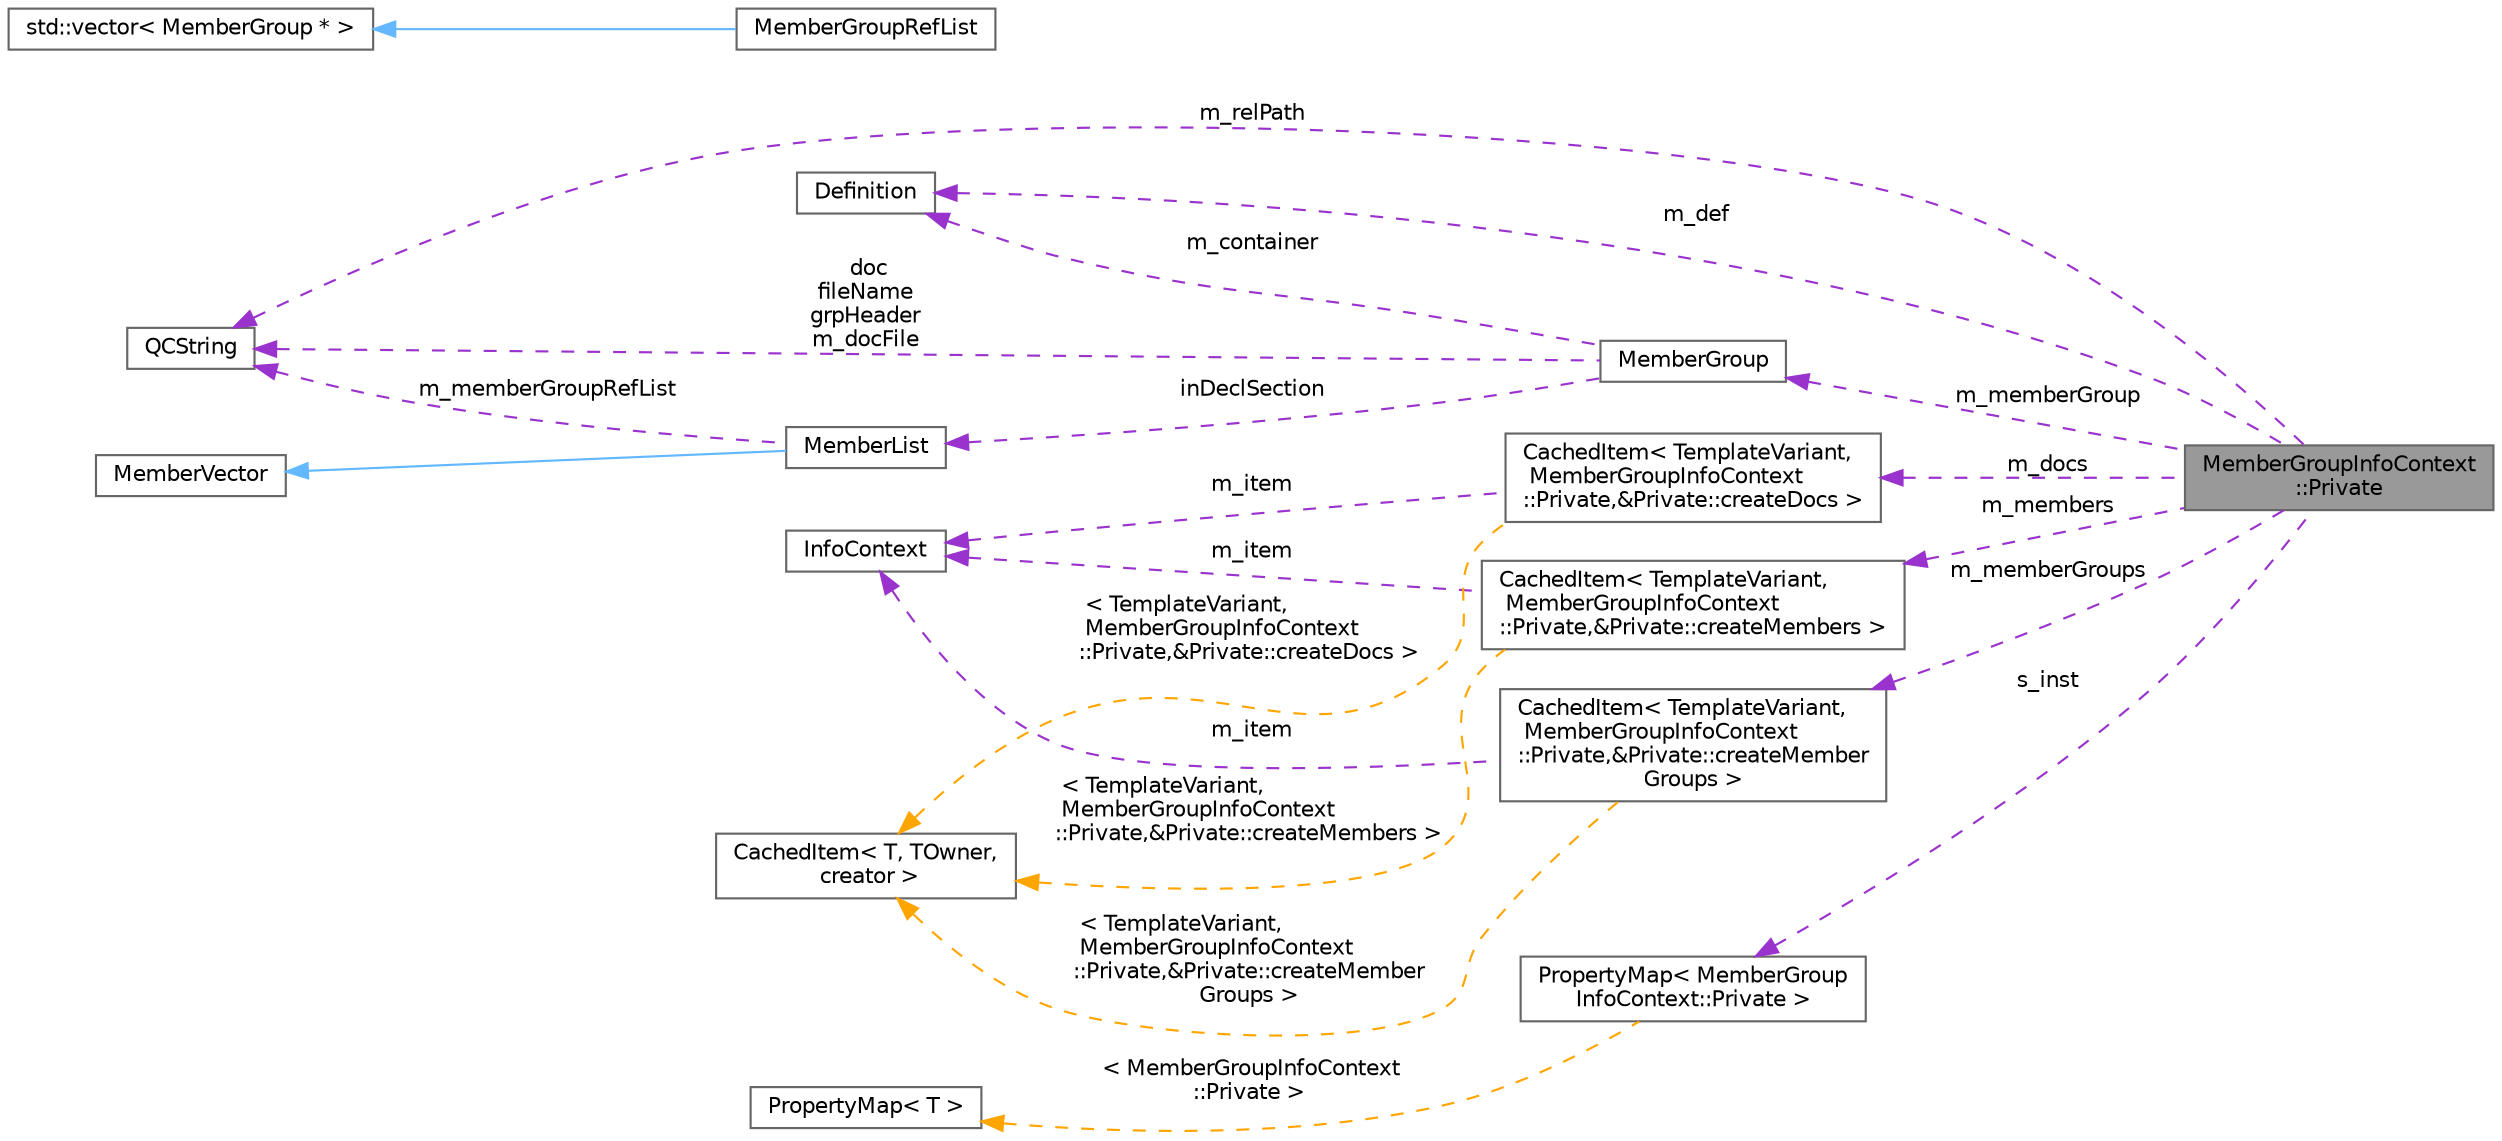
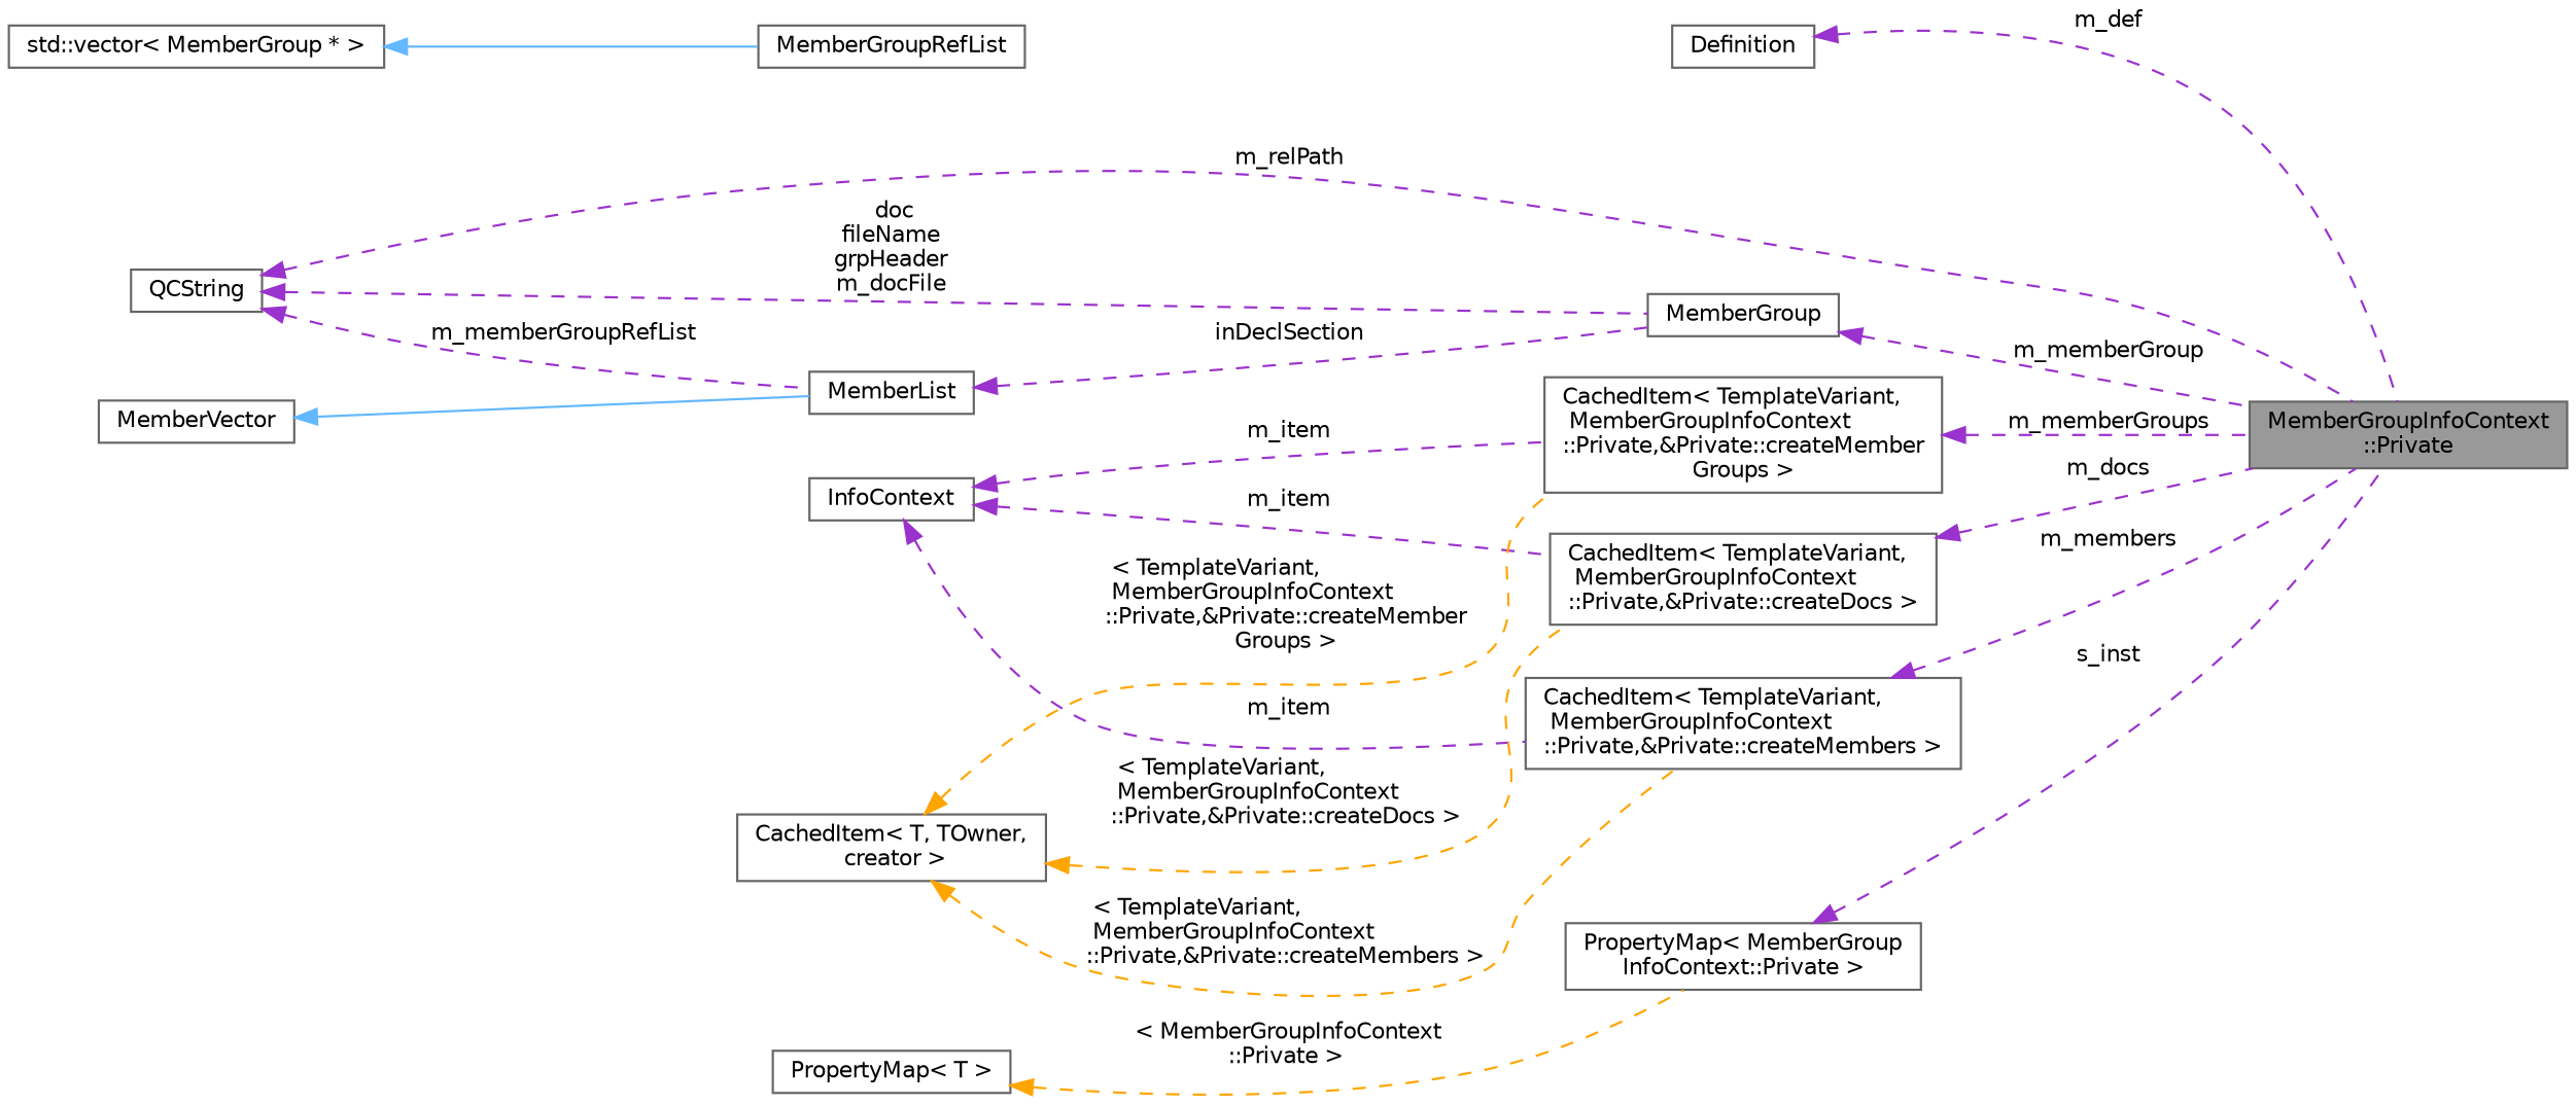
  digraph {
    rankdir=LR
    node [color=gray40 fillcolor=white fontname=Helvetica fontsize=10 shape=box style=filled]
    edge [color=darkorchid3 dir=back fontname=Helvetica fontsize=10 labelfontname=Helvetica labelfontsize=10 style=dashed]
    n1 [fillcolor=grey60 fontcolor=black height=0.2 label="MemberGroupInfoContext\l::Private" width=0.4]
    n2 [height=0.2 label=Definition width=0.4]
    n3 [height=0.2 label=MemberGroup width=0.4]
    n4 [height=0.2 label=QCString width=0.4]
    n5 [height=0.2 label=MemberList width=0.4]
    n6 [height=0.2 label=MemberVector width=0.4]
    n7 [height=0.2 label=MemberGroupRefList width=0.4]
    n8 [height=0.2 label="std::vector\< MemberGroup * \>" width=0.4]
    n9 [height=0.2 label="CachedItem\< TemplateVariant,\l MemberGroupInfoContext\l::Private,&Private::createDocs \>" width=0.4]
    n10 [height=0.2 label=InfoContext width=0.4]
    n11 [height=0.2 label="CachedItem\< TemplateVariant,\l MemberGroupInfoContext\l::Private,&Private::createMembers \>" width=0.4]
    n12 [height=0.2 label="CachedItem\< TemplateVariant,\l MemberGroupInfoContext\l::Private,&Private::createMember\lGroups \>" width=0.4]
    n13 [height=0.2 label="CachedItem\< T, TOwner,\l creator \>" width=0.4]
    n14 [height=0.2 label="PropertyMap\< MemberGroup\lInfoContext::Private \>" width=0.4]
    n15 [height=0.2 label="PropertyMap\< T \>" width=0.4]
    n2 -> n1 [label=" m_def"]
-   n2 -> n3 [label=" m_container"]
    n3 -> n1 [label=" m_memberGroup"]
    n4 -> n1 [label=" m_relPath"]
    n4 -> n3 [label=" doc\nfileName\ngrpHeader\nm_docFile"]
    n4 -> n5 [label=" m_memberGroupRefList"]
    n5 -> n3 [label=" inDeclSection"]
    n6 -> n5 [color=steelblue1 style=solid]
    n8 -> n7 [color=steelblue1 style=solid]
    n9 -> n1 [label=" m_docs"]
    n10 -> n9 [label=" m_item"]
    n10 -> n11 [label=" m_item"]
    n10 -> n12 [label=" m_item"]
    n11 -> n1 [label=" m_members"]
    n12 -> n1 [label=" m_memberGroups"]
    n13 -> n9 [color=orange label=" \< TemplateVariant,\l MemberGroupInfoContext\l::Private,&Private::createDocs \>"]
    n13 -> n11 [color=orange label=" \< TemplateVariant,\l MemberGroupInfoContext\l::Private,&Private::createMembers \>"]
    n13 -> n12 [color=orange label=" \< TemplateVariant,\l MemberGroupInfoContext\l::Private,&Private::createMember\lGroups \>"]
    n14 -> n1 [label=" s_inst"]
    n15 -> n14 [color=orange label=" \< MemberGroupInfoContext\l::Private \>"]
  }
